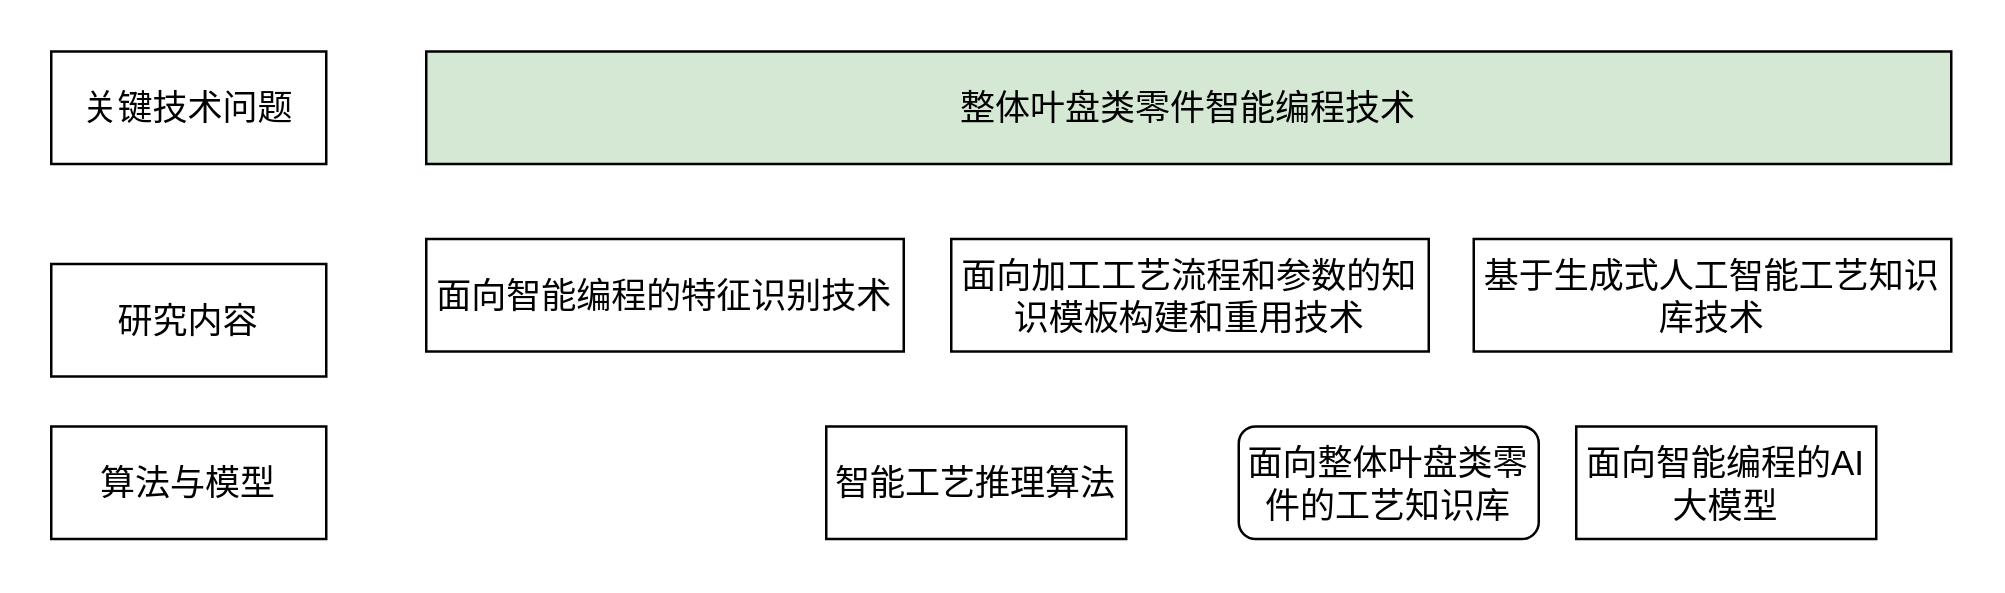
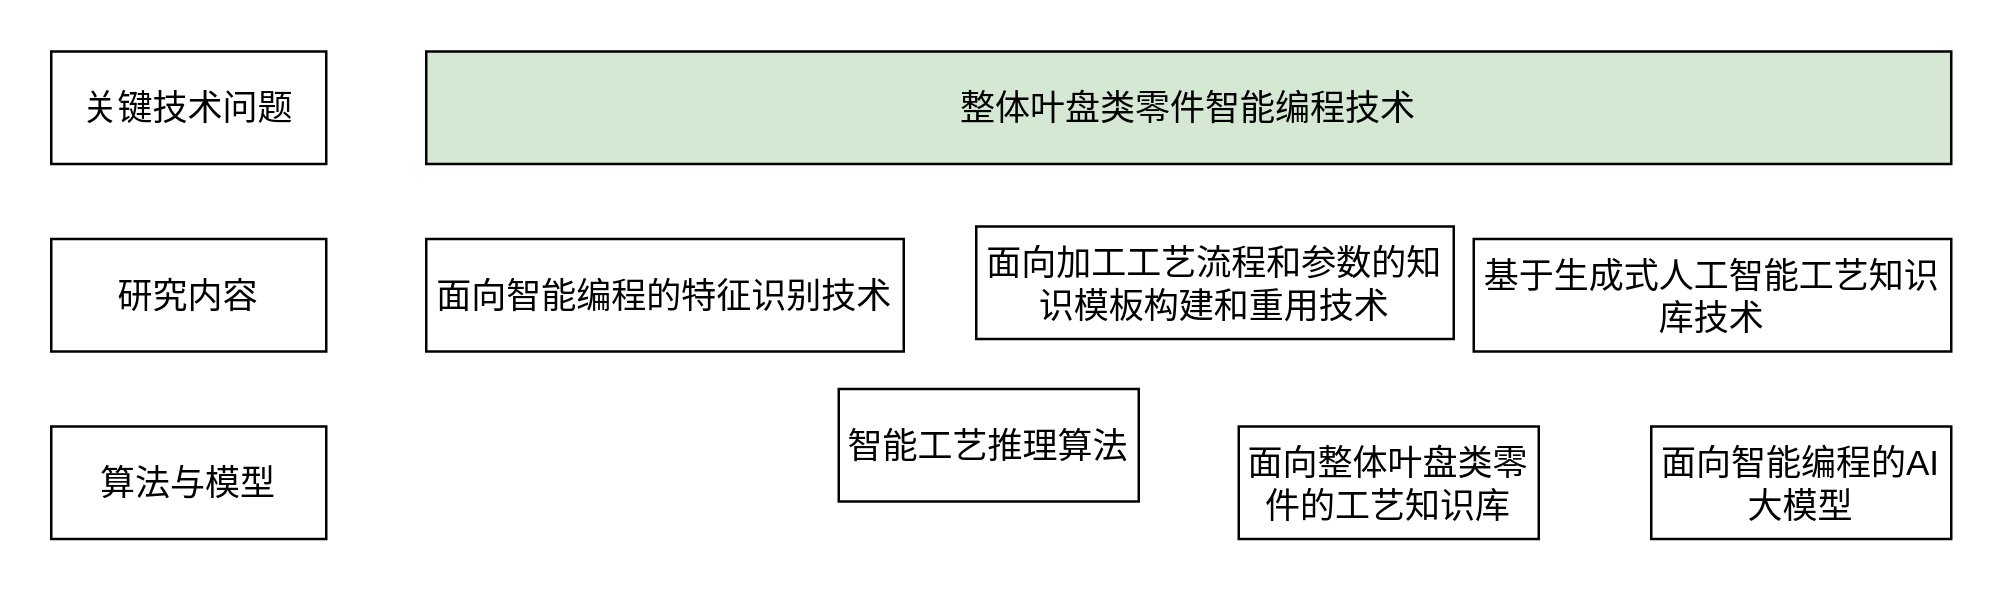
  <mxCell id="0" />
  <mxCell id="1" parent="0" />
  <mxCell id="2" value="关键技术问题" style="rounded=0;whiteSpace=wrap;html=1;fontSize=14;" vertex="1" parent="1"><mxGeometry x="20" y="20" width="110" height="45" as="geometry" /></mxCell>
- <mxCell id="3" value="研究内容" style="rounded=0;whiteSpace=wrap;html=1;fontSize=14;" vertex="1" parent="1"><mxGeometry x="20" y="105" width="110" height="45" as="geometry" /></mxCell>
+ <mxCell id="3" value="研究内容" style="rounded=0;whiteSpace=wrap;html=1;fontSize=14;" vertex="1" parent="1"><mxGeometry x="20" y="95" width="110" height="45" as="geometry" /></mxCell>
  <mxCell id="4" value="算法与模型" style="rounded=0;whiteSpace=wrap;html=1;fontSize=14;" vertex="1" parent="1"><mxGeometry x="20" y="170" width="110" height="45" as="geometry" /></mxCell>
  <mxCell id="5" value="整体叶盘类零件智能编程技术" style="rounded=0;whiteSpace=wrap;html=1;fontSize=14;fillColor=#d5e8d4;" vertex="1" parent="1"><mxGeometry x="170" y="20" width="610" height="45" as="geometry" /></mxCell>
  <mxCell id="6" value="面向智能编程的特征识别技术" style="rounded=0;whiteSpace=wrap;html=1;fontSize=14;" vertex="1" parent="1"><mxGeometry x="170" y="95" width="191" height="45" as="geometry" /></mxCell>
  <mxCell id="7" value="基于生成式人工智能工艺知识库技术" style="rounded=0;whiteSpace=wrap;html=1;fontSize=14;" vertex="1" parent="1"><mxGeometry x="589" y="95" width="191" height="45" as="geometry" /></mxCell>
- <mxCell id="8" value="面向加工工艺流程和参数的知识模板构建和重用技术" style="rounded=0;whiteSpace=wrap;html=1;fontSize=14;" vertex="1" parent="1"><mxGeometry x="380" y="95" width="191" height="45" as="geometry" /></mxCell>
- <mxCell id="9" value="面向整体叶盘类零件的工艺知识库" style="whiteSpace=wrap;html=1;fontSize=14;rounded=1;" vertex="1" parent="1"><mxGeometry x="495" y="170" width="120" height="45" as="geometry" /></mxCell>
- <mxCell id="10" value="面向智能编程的AI大模型" style="rounded=0;whiteSpace=wrap;html=1;fontSize=14;" vertex="1" parent="1"><mxGeometry x="630" y="170" width="120" height="45" as="geometry" /></mxCell>
- <mxCell id="11" value="智能工艺推理算法" style="rounded=0;whiteSpace=wrap;html=1;fontSize=14;" vertex="1" parent="1"><mxGeometry x="330" y="170" width="120" height="45" as="geometry" /></mxCell>
+ <mxCell id="8" value="面向加工工艺流程和参数的知识模板构建和重用技术" style="rounded=0;whiteSpace=wrap;html=1;fontSize=14;" vertex="1" parent="1"><mxGeometry x="390" y="90" width="191" height="45" as="geometry" /></mxCell>
+ <mxCell id="9" value="面向整体叶盘类零件的工艺知识库" style="rounded=0;whiteSpace=wrap;html=1;fontSize=14;" vertex="1" parent="1"><mxGeometry x="495" y="170" width="120" height="45" as="geometry" /></mxCell>
+ <mxCell id="10" value="面向智能编程的AI大模型" style="rounded=0;whiteSpace=wrap;html=1;fontSize=14;" vertex="1" parent="1"><mxGeometry x="660" y="170" width="120" height="45" as="geometry" /></mxCell>
+ <mxCell id="11" value="智能工艺推理算法" style="rounded=0;whiteSpace=wrap;html=1;fontSize=14;" vertex="1" parent="1"><mxGeometry x="335" y="155" width="120" height="45" as="geometry" /></mxCell>
